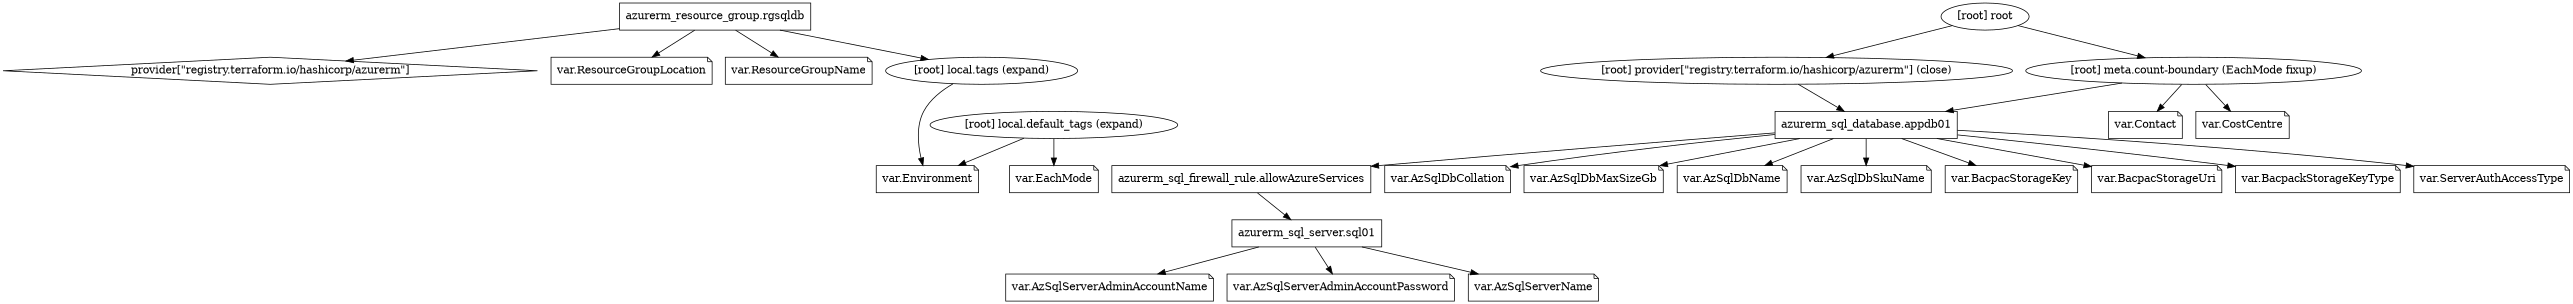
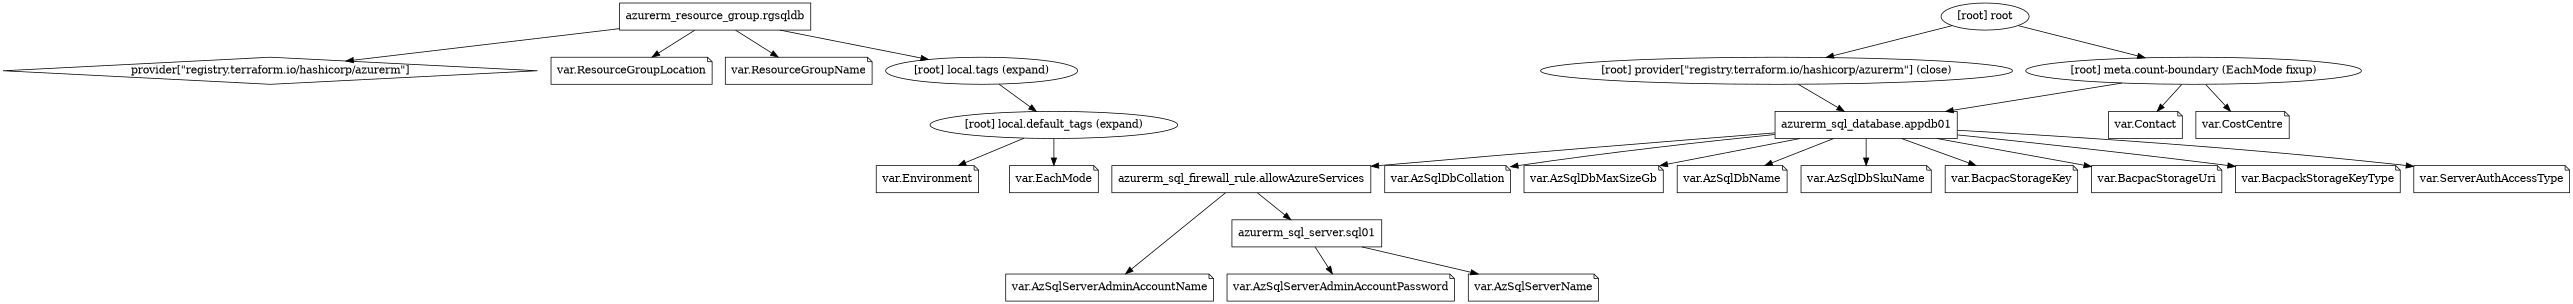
  digraph {
    compound=true
    newrank=true
    node [shape=note]
    n1 [label="azurerm_resource_group.rgsqldb" shape=box]
    n2 [label="provider[\"registry.terraform.io/hashicorp/azurerm\"]" shape=diamond]
    n3 [label="var.ResourceGroupLocation"]
    n4 [label="var.ResourceGroupName"]
    "[root] local.tags (expand)" [shape=""]
    n6 [label="azurerm_sql_database.appdb01" shape=box]
    n7 [label="azurerm_sql_firewall_rule.allowAzureServices" shape=box]
    n8 [label="var.AzSqlDbCollation"]
    n9 [label="var.AzSqlDbMaxSizeGb"]
    n10 [label="var.AzSqlDbName"]
    n11 [label="var.AzSqlDbSkuName"]
    n12 [label="var.BacpacStorageKey"]
    n13 [label="var.BacpacStorageUri"]
    n14 [label="var.BacpackStorageKeyType"]
    n15 [label="var.ServerAuthAccessType"]
    n16 [label="azurerm_sql_server.sql01" shape=box]
    n17 [label="var.AzSqlServerAdminAccountName"]
    n18 [label="var.AzSqlServerAdminAccountPassword"]
    n19 [label="var.AzSqlServerName"]
    n20 [label="var.Contact"]
    n21 [label="var.CostCentre"]
    n22 [label="var.Environment"]
    n23 [label="var.EachMode"]
    "[root] local.default_tags (expand)" [shape=""]
    "[root] meta.count-boundary (EachMode fixup)" [shape=""]
    "[root] provider[\"registry.terraform.io/hashicorp/azurerm\"] (close)" [shape=""]
    "[root] root" [shape=""]
    subgraph sub_1 {
      n1
      n2
      n3
      n4
      "[root] local.tags (expand)"
      n6
      n7
      n8
      n9
      n10
      n11
      n12
      n13
      n14
      n15
      n16
      n17
      n18
      n19
      n20
      n21
      n22
      n23
      "[root] local.default_tags (expand)"
      "[root] meta.count-boundary (EachMode fixup)"
      "[root] provider[\"registry.terraform.io/hashicorp/azurerm\"] (close)"
      "[root] root"
    }
    n1 -> n2
    n1 -> n3
    n1 -> n4
    n1 -> "[root] local.tags (expand)"
-   "[root] local.tags (expand)" -> n22
+   "[root] local.tags (expand)" -> "[root] local.default_tags (expand)"
    n6 -> n7
    n6 -> n8
    n6 -> n9
    n6 -> n10
    n6 -> n11
    n6 -> n12
    n6 -> n13
    n6 -> n14
    n6 -> n15
    n7 -> n16
-   n16 -> n17
+   n7 -> n17
    n16 -> n18
    n16 -> n19
    "[root] local.default_tags (expand)" -> n22
    "[root] local.default_tags (expand)" -> n23
    "[root] meta.count-boundary (EachMode fixup)" -> n6
    "[root] meta.count-boundary (EachMode fixup)" -> n20
    "[root] meta.count-boundary (EachMode fixup)" -> n21
    "[root] provider[\"registry.terraform.io/hashicorp/azurerm\"] (close)" -> n6
    "[root] root" -> "[root] meta.count-boundary (EachMode fixup)"
    "[root] root" -> "[root] provider[\"registry.terraform.io/hashicorp/azurerm\"] (close)"
  }
